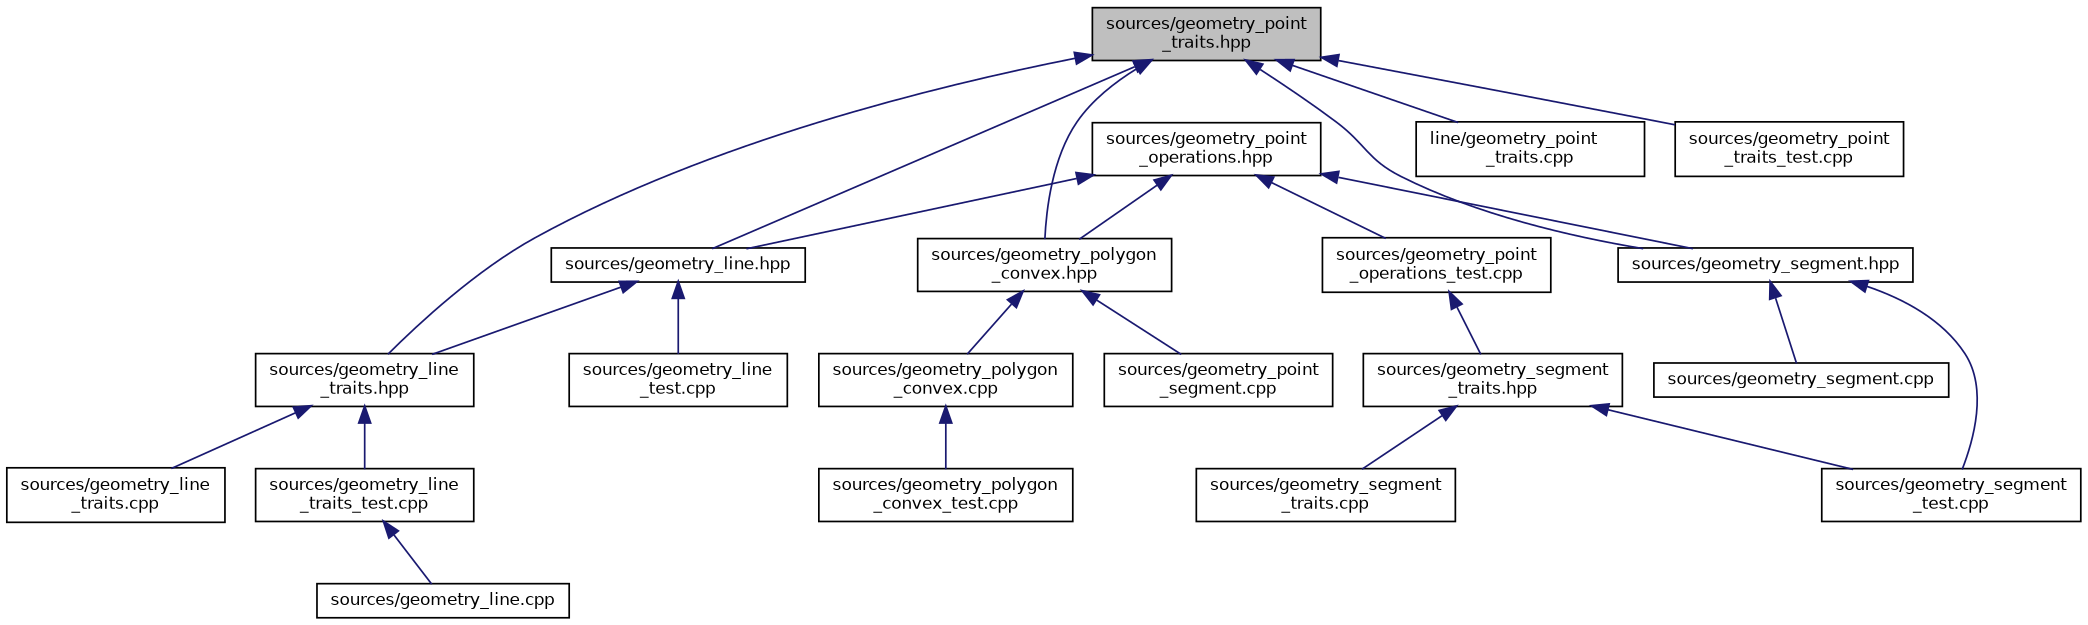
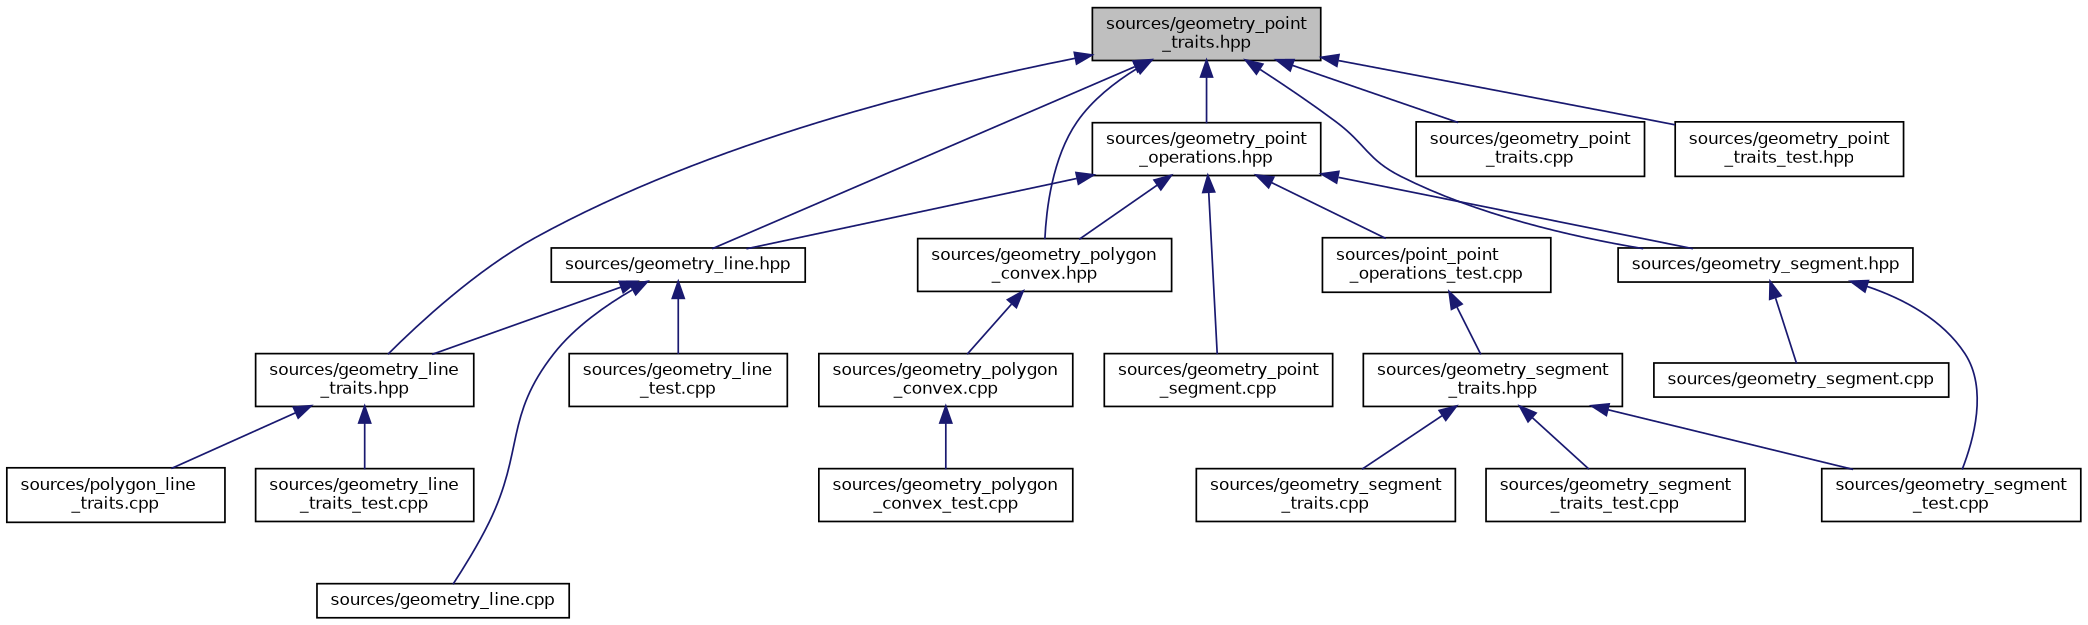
  digraph {
    node [color=black fillcolor=white fontname=Helvetica fontsize=10 shape=record style=filled]
    edge [color=midnightblue dir=back fontname=Helvetica fontsize=10 labelfontname=Helvetica labelfontsize=10 style=solid]
    n1 [fillcolor=grey75 fontcolor=black height=0.2 label="sources/geometry_point\l_traits.hpp" width=0.4]
    n2 [height=0.2 label="sources/geometry_line.hpp" width=0.4]
    n3 [height=0.2 label="sources/geometry_line\l_traits.hpp" width=0.4]
    n4 [height=0.2 label="sources/geometry_point\l_operations.hpp" width=0.4]
    n5 [height=0.2 label="sources/geometry_polygon\l_convex.hpp" width=0.4]
    n6 [height=0.2 label="sources/geometry_segment.hpp" width=0.4]
-   n7 [height=0.2 label="line/geometry_point\l_traits.cpp" width=0.4]
-   n8 [height=0.2 label="sources/geometry_point\l_traits_test.cpp" width=0.4]
+   n7 [height=0.2 label="sources/geometry_point\l_traits.cpp" width=0.4]
+   n8 [height=0.2 label="sources/geometry_point\l_traits_test.hpp" width=0.4]
    n9 [height=0.2 label="sources/geometry_line.cpp" width=0.4]
    n10 [height=0.2 label="sources/geometry_line\l_test.cpp" width=0.4]
-   n11 [height=0.2 label="sources/geometry_line\l_traits.cpp" width=0.4]
+   n11 [height=0.2 label="sources/polygon_line\l_traits.cpp" width=0.4]
    n12 [height=0.2 label="sources/geometry_line\l_traits_test.cpp" width=0.4]
    n13 [height=0.2 label="sources/geometry_point\l_segment.cpp" width=0.4]
-   n14 [height=0.2 label="sources/geometry_point\l_operations_test.cpp" width=0.4]
+   n14 [height=0.2 label="sources/point_point\l_operations_test.cpp" width=0.4]
    n15 [height=0.2 label="sources/geometry_polygon\l_convex.cpp" width=0.4]
    n16 [height=0.2 label="sources/geometry_segment.cpp" width=0.4]
    n17 [height=0.2 label="sources/geometry_segment\l_test.cpp" width=0.4]
    n18 [height=0.2 label="sources/geometry_segment\l_traits.hpp" width=0.4]
    n19 [height=0.2 label="sources/geometry_polygon\l_convex_test.cpp" width=0.4]
    n20 [height=0.2 label="sources/geometry_segment\l_traits.cpp" width=0.4]
+   n21 [height=0.2 label="sources/geometry_segment\l_traits_test.cpp" width=0.4]
    n1 -> n2
    n1 -> n3
+   n1 -> n4
    n1 -> n5
    n1 -> n6
    n1 -> n7
    n1 -> n8
    n2 -> n3
-   n12 -> n9
+   n2 -> n9
    n2 -> n10
    n3 -> n11
    n3 -> n12
    n4 -> n2
    n4 -> n5
    n4 -> n6
-   n5 -> n13
+   n4 -> n13
    n4 -> n14
    n5 -> n15
    n6 -> n16
    n6 -> n17
    n14 -> n18
    n15 -> n19
    n18 -> n17
    n18 -> n20
+   n18 -> n21
  }
